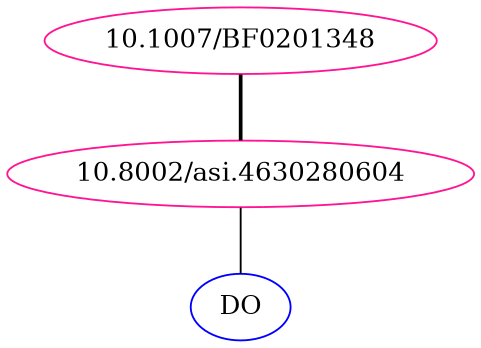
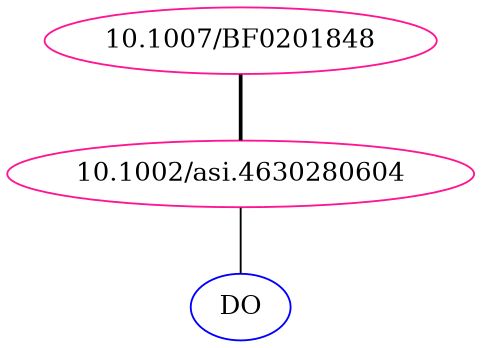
  strict graph {
    node [color=deeppink]
-   "10.1007/BF0201848" [label="10.1007/BF0201348"]
-   "10.1002/asi.4630280604" [label="10.8002/asi.4630280604"]
+   "10.1007/BF0201848"
+   "10.1002/asi.4630280604"
    DO [color=blue]
    "10.1007/BF0201848" -- "10.1002/asi.4630280604" [style=bold]
    "10.1002/asi.4630280604" -- DO [style=solid]
  }
